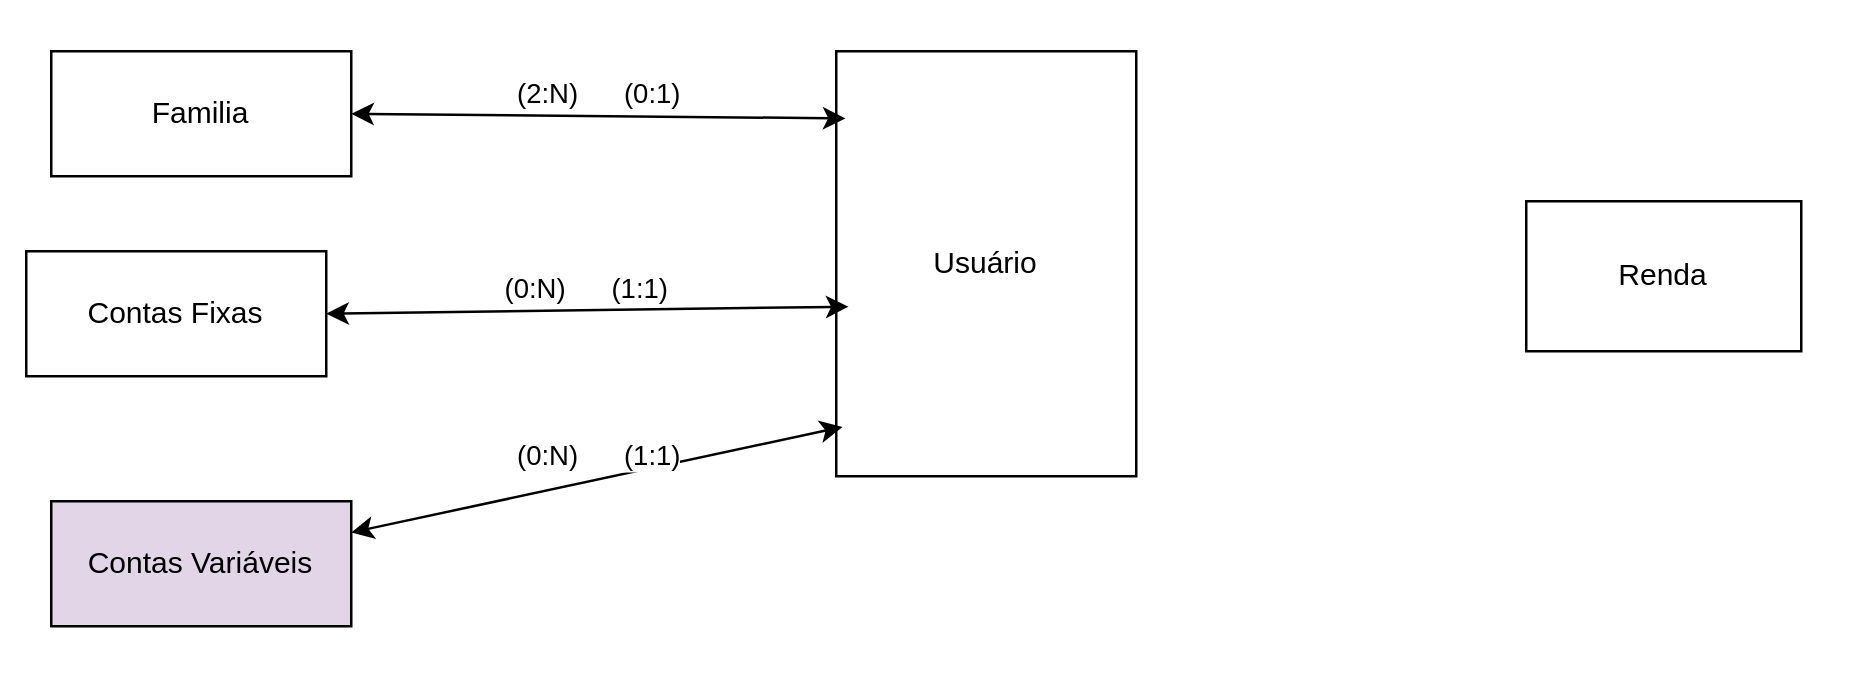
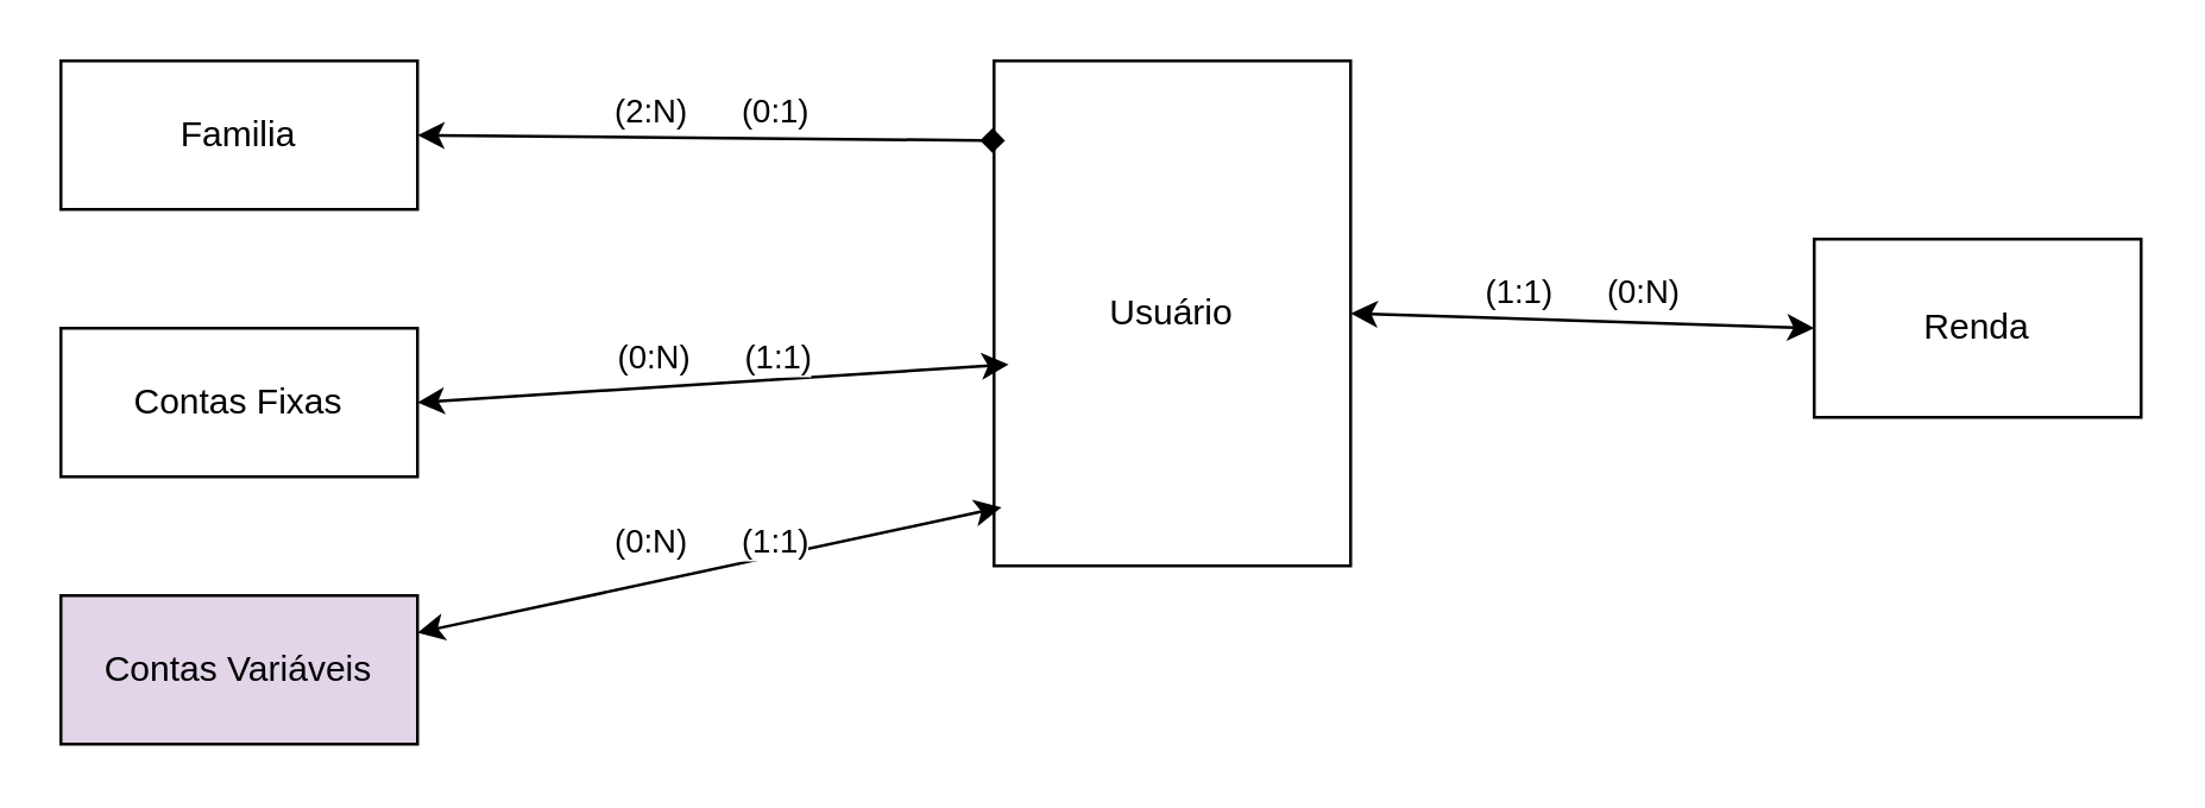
  <mxCell id="0" />
  <mxCell id="1" parent="0" />
  <mxCell id="2" value="Usuário" style="rounded=0;whiteSpace=wrap;html=1;" vertex="1" parent="1"><mxGeometry x="334" y="20" width="120" height="170" as="geometry" /></mxCell>
  <mxCell id="3" value="Renda" style="rounded=0;whiteSpace=wrap;html=1;shadow=0;glass=0;" vertex="1" parent="1"><mxGeometry x="610" y="80" width="110" height="60" as="geometry" /></mxCell>
+ <mxCell id="4" value="&lt;div&gt;(1:1)&amp;nbsp; &amp;nbsp; &amp;nbsp; (0:N)&lt;/div&gt;" style="endArrow=classic;startArrow=classic;html=1;rounded=0;entryX=0;entryY=0.5;entryDx=0;entryDy=0;exitX=1;exitY=0.5;exitDx=0;exitDy=0;verticalAlign=bottom;" edge="1" parent="1" source="2" target="3"><mxGeometry width="50" height="50" relative="1" as="geometry"><mxPoint x="240" y="130" as="sourcePoint" /><mxPoint x="380" y="130" as="targetPoint" /></mxGeometry></mxCell>
  <mxCell id="5" value="Familia" style="rounded=0;whiteSpace=wrap;html=1;" vertex="1" parent="1"><mxGeometry x="20" y="20" width="120" height="50" as="geometry" /></mxCell>
- <mxCell id="6" value="&lt;div&gt;(2:N)&amp;nbsp; &amp;nbsp; &amp;nbsp; (0:1)&lt;/div&gt;" style="endArrow=classic;startArrow=classic;html=1;rounded=0;entryX=0.031;entryY=0.158;entryDx=0;entryDy=0;exitX=1;exitY=0.5;exitDx=0;exitDy=0;verticalAlign=bottom;entryPerimeter=0;" edge="1" parent="1" source="5" target="2"><mxGeometry width="50" height="50" relative="1" as="geometry"><mxPoint x="464" y="175" as="sourcePoint" /><mxPoint x="590" y="25" as="targetPoint" /></mxGeometry></mxCell>
- <mxCell id="7" value="Contas Fixas" style="rounded=0;whiteSpace=wrap;html=1;" vertex="1" parent="1"><mxGeometry x="10" y="100" width="120" height="50" as="geometry" /></mxCell>
+ <mxCell id="6" value="&lt;div&gt;(2:N)&amp;nbsp; &amp;nbsp; &amp;nbsp; (0:1)&lt;/div&gt;" style="endArrow=diamond;startArrow=classic;html=1;rounded=0;entryX=0.031;entryY=0.158;entryDx=0;entryDy=0;exitX=1;exitY=0.5;exitDx=0;exitDy=0;verticalAlign=bottom;entryPerimeter=0;" edge="1" parent="1" source="5" target="2"><mxGeometry width="50" height="50" relative="1" as="geometry"><mxPoint x="464" y="175" as="sourcePoint" /><mxPoint x="590" y="25" as="targetPoint" /></mxGeometry></mxCell>
+ <mxCell id="7" value="Contas Fixas" style="rounded=0;whiteSpace=wrap;html=1;" vertex="1" parent="1"><mxGeometry x="20" y="110" width="120" height="50" as="geometry" /></mxCell>
  <mxCell id="8" value="&lt;div&gt;(0:N)&amp;nbsp; &amp;nbsp; &amp;nbsp; (1:1)&lt;/div&gt;" style="endArrow=classic;startArrow=classic;html=1;rounded=0;exitX=1;exitY=0.5;exitDx=0;exitDy=0;verticalAlign=bottom;entryX=0.041;entryY=0.601;entryDx=0;entryDy=0;entryPerimeter=0;" edge="1" parent="1" source="7" target="2"><mxGeometry width="50" height="50" relative="1" as="geometry"><mxPoint x="130" y="190" as="sourcePoint" /><mxPoint x="424" y="210" as="targetPoint" /></mxGeometry></mxCell>
  <mxCell id="9" value="&lt;div&gt;(0:N)&amp;nbsp; &amp;nbsp; &amp;nbsp; (1:1)&lt;/div&gt;" style="endArrow=classic;startArrow=classic;html=1;rounded=0;exitX=1;exitY=0.25;exitDx=0;exitDy=0;verticalAlign=bottom;entryX=0.021;entryY=0.884;entryDx=0;entryDy=0;entryPerimeter=0;" edge="1" parent="1" source="10" target="2"><mxGeometry width="50" height="50" relative="1" as="geometry"><mxPoint x="90" y="280" as="sourcePoint" /><mxPoint x="374" y="200" as="targetPoint" /></mxGeometry></mxCell>
  <mxCell id="10" value="Contas Variáveis" style="rounded=0;whiteSpace=wrap;html=1;fillColor=#e1d5e7;" vertex="1" parent="1"><mxGeometry x="20" y="200" width="120" height="50" as="geometry" /></mxCell>
